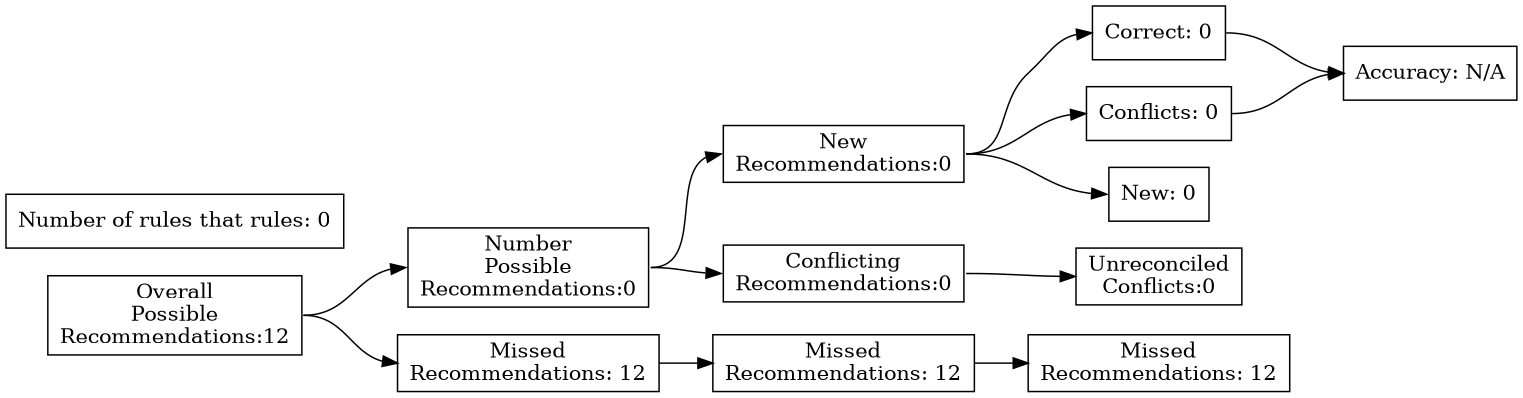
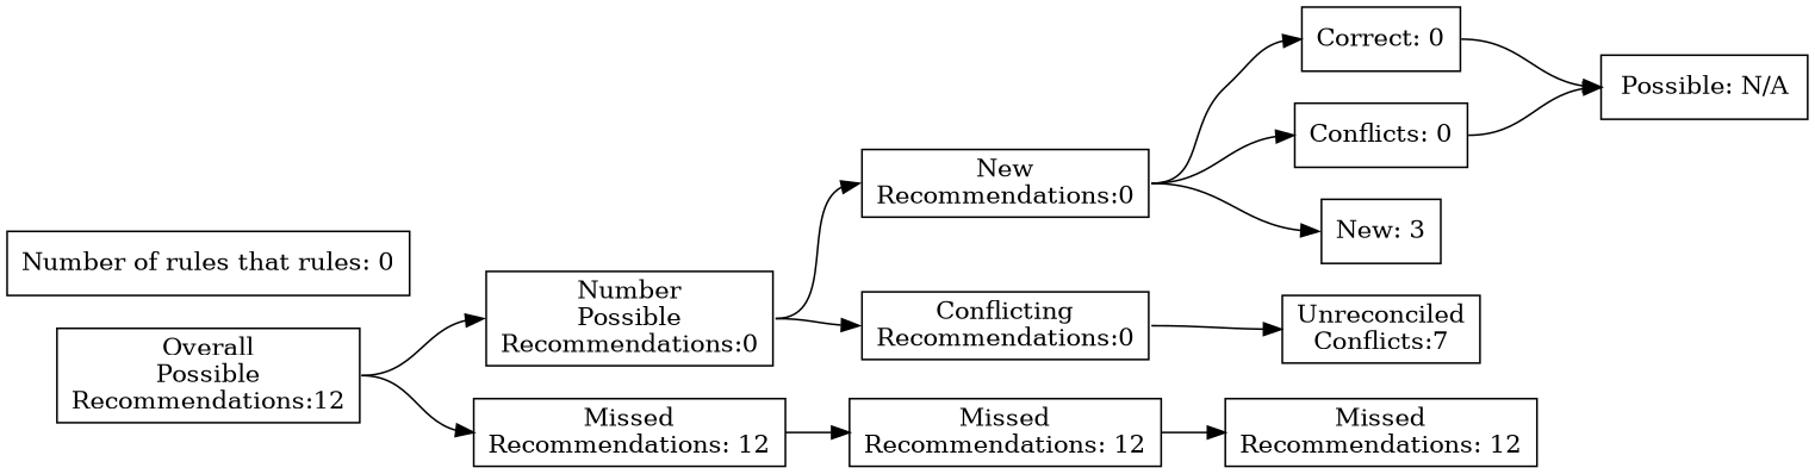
  digraph {
    rankdir=LR
    node [shape=box]
    edge [headport=w tailport=e]
    n1 [label="Overall\nPossible\nRecommendations:12"]
    n2 [label="Number\nPossible\nRecommendations:0"]
    n3 [label="Missed\nRecommendations: 12"]
    n4 [label="New\nRecommendations:0"]
    n5 [label="Conflicting\nRecommendations:0"]
    n6 [label="Missed\nRecommendations: 12"]
    n7 [label="Correct: 0"]
    n8 [label="Conflicts: 0"]
-   n9 [label="New: 0"]
-   n10 [label="Unreconciled\nConflicts:0"]
+   n9 [label="New: 3"]
+   n10 [label="Unreconciled\nConflicts:7"]
    n11 [label="Missed\nRecommendations: 12"]
-   n12 [label="Accuracy: N/A"]
+   n12 [label="Possible: N/A"]
    n13 [label="Number of rules that rules: 0"]
    n1 -> n2
    n1 -> n3
    n2 -> n4
    n2 -> n5
    n3 -> n6
    n4 -> n7
    n4 -> n8
    n4 -> n9
    n5 -> n10
    n6 -> n11
    n7 -> n12
    n8 -> n12
  }
